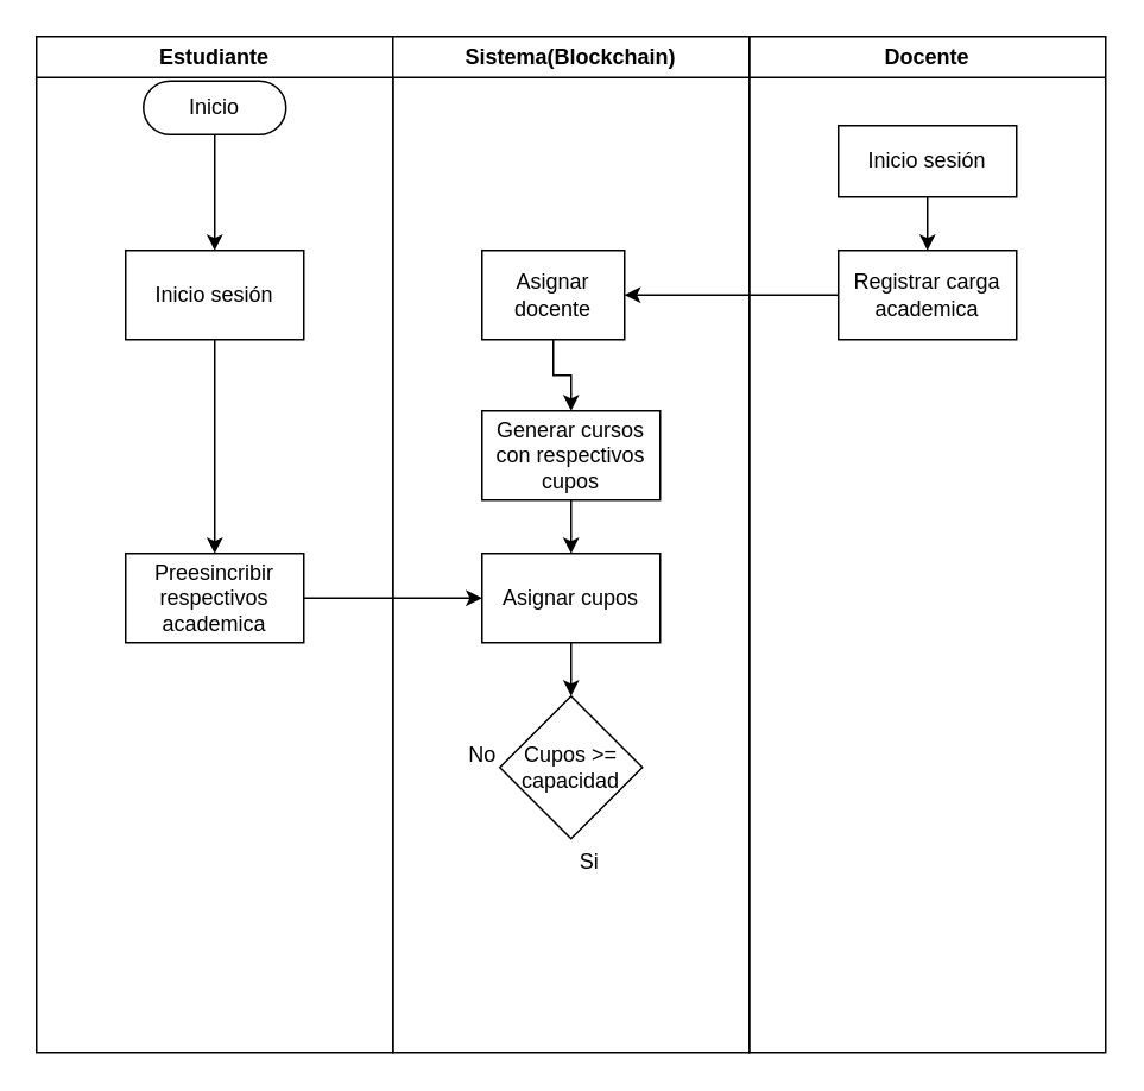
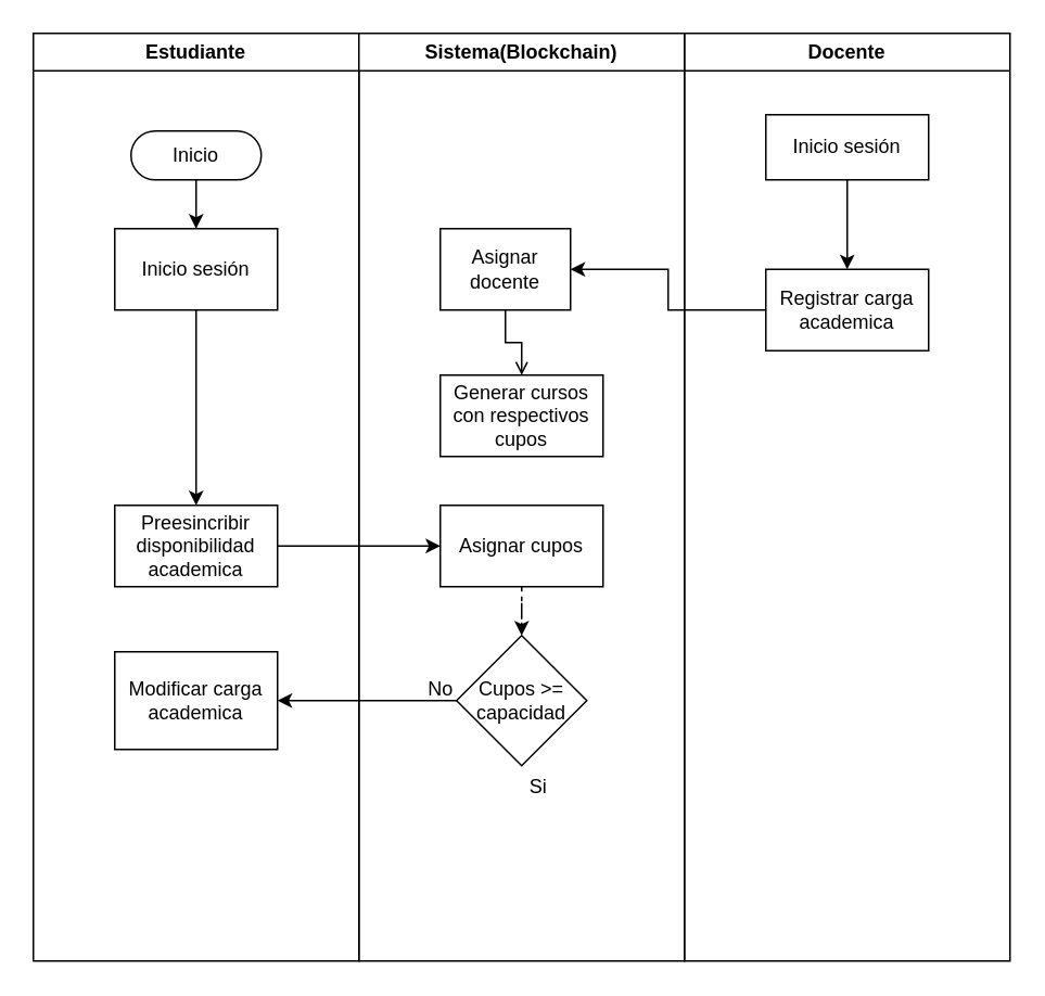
  <mxCell id="0" />
  <mxCell id="1" parent="0" />
  <mxCell id="2" value="Estudiante" style="swimlane;whiteSpace=wrap;html=1;" vertex="1" parent="1"><mxGeometry x="20" y="20" width="200" height="570" as="geometry" /></mxCell>
  <mxCell id="3" style="edgeStyle=orthogonalEdgeStyle;rounded=0;orthogonalLoop=1;jettySize=auto;html=1;exitX=0.5;exitY=0.5;exitDx=0;exitDy=15;exitPerimeter=0;entryX=0.5;entryY=0;entryDx=0;entryDy=0;" edge="1" parent="2" source="4" target="6"><mxGeometry relative="1" as="geometry" /></mxCell>
- <mxCell id="4" value="Inicio" style="html=1;dashed=0;whiteSpace=wrap;shape=mxgraph.dfd.start" vertex="1" parent="2"><mxGeometry x="60" y="25" width="80" height="30" as="geometry" /></mxCell>
+ <mxCell id="4" value="Inicio" style="html=1;dashed=0;whiteSpace=wrap;shape=mxgraph.dfd.start" vertex="1" parent="2"><mxGeometry x="60" y="60" width="80" height="30" as="geometry" /></mxCell>
  <mxCell id="5" style="edgeStyle=orthogonalEdgeStyle;rounded=0;orthogonalLoop=1;jettySize=auto;html=1;exitX=0.5;exitY=1;exitDx=0;exitDy=0;entryX=0.5;entryY=0;entryDx=0;entryDy=0;" edge="1" parent="2" source="6" target="7"><mxGeometry relative="1" as="geometry" /></mxCell>
  <mxCell id="6" value="Inicio sesión" style="html=1;dashed=0;whiteSpace=wrap;" vertex="1" parent="2"><mxGeometry x="50" y="120" width="100" height="50" as="geometry" /></mxCell>
- <mxCell id="7" value="Preesincribir respectivos academica" style="html=1;dashed=0;whiteSpace=wrap;" vertex="1" parent="2"><mxGeometry x="50" y="290" width="100" height="50" as="geometry" /></mxCell>
+ <mxCell id="7" value="Preesincribir disponibilidad academica" style="html=1;dashed=0;whiteSpace=wrap;" vertex="1" parent="2"><mxGeometry x="50" y="290" width="100" height="50" as="geometry" /></mxCell>
+ <mxCell id="8" value="Modificar carga academica" style="whiteSpace=wrap;html=1;dashed=0;" vertex="1" parent="2"><mxGeometry x="50" y="380" width="100" height="60" as="geometry" /></mxCell>
  <mxCell id="9" value="Docente" style="swimlane;whiteSpace=wrap;html=1;" vertex="1" parent="1"><mxGeometry x="420" y="20" width="200" height="570" as="geometry" /></mxCell>
  <mxCell id="10" style="edgeStyle=orthogonalEdgeStyle;rounded=0;orthogonalLoop=1;jettySize=auto;html=1;entryX=0.5;entryY=0;entryDx=0;entryDy=0;" edge="1" parent="9" source="11" target="12"><mxGeometry relative="1" as="geometry" /></mxCell>
  <mxCell id="11" value="Inicio sesión" style="html=1;dashed=0;whiteSpace=wrap;" vertex="1" parent="9"><mxGeometry x="50" y="50" width="100" height="40" as="geometry" /></mxCell>
- <mxCell id="12" value="Registrar carga academica" style="html=1;dashed=0;whiteSpace=wrap;" vertex="1" parent="9"><mxGeometry x="50" y="120" width="100" height="50" as="geometry" /></mxCell>
+ <mxCell id="12" value="Registrar carga academica" style="html=1;dashed=0;whiteSpace=wrap;" vertex="1" parent="9"><mxGeometry x="50" y="145" width="100" height="50" as="geometry" /></mxCell>
  <mxCell id="13" value="Sistema(Blockchain)" style="swimlane;whiteSpace=wrap;html=1;" vertex="1" parent="1"><mxGeometry x="220" y="20" width="200" height="570" as="geometry" /></mxCell>
- <mxCell id="14" style="edgeStyle=orthogonalEdgeStyle;rounded=0;orthogonalLoop=1;jettySize=auto;html=1;exitX=0.5;exitY=1;exitDx=0;exitDy=0;entryX=0.5;entryY=0;entryDx=0;entryDy=0;" edge="1" parent="13" source="15" target="17"><mxGeometry relative="1" as="geometry" /></mxCell>
  <mxCell id="15" value="Generar cursos con respectivos cupos" style="html=1;dashed=0;whiteSpace=wrap;" vertex="1" parent="13"><mxGeometry x="50" y="210" width="100" height="50" as="geometry" /></mxCell>
- <mxCell id="16" value="" style="edgeStyle=orthogonalEdgeStyle;rounded=0;orthogonalLoop=1;jettySize=auto;html=1;" edge="1" parent="13" source="17" target="18"><mxGeometry relative="1" as="geometry" /></mxCell>
+ <mxCell id="16" value="" style="edgeStyle=orthogonalEdgeStyle;rounded=0;orthogonalLoop=1;jettySize=auto;html=1;dashed=1;" edge="1" parent="13" source="17" target="18"><mxGeometry relative="1" as="geometry" /></mxCell>
  <mxCell id="17" value="Asignar cupos" style="html=1;dashed=0;whiteSpace=wrap;" vertex="1" parent="13"><mxGeometry x="50" y="290" width="100" height="50" as="geometry" /></mxCell>
  <mxCell id="18" value="Cupos &amp;gt;= capacidad" style="rhombus;whiteSpace=wrap;html=1;dashed=0;" vertex="1" parent="13"><mxGeometry x="60" y="370" width="80" height="80" as="geometry" /></mxCell>
  <mxCell id="19" value="Si" style="text;html=1;align=center;verticalAlign=middle;resizable=0;points=[];autosize=1;strokeColor=none;fillColor=none;" vertex="1" parent="13"><mxGeometry x="95" y="448" width="30" height="30" as="geometry" /></mxCell>
  <mxCell id="20" value="No" style="text;html=1;align=center;verticalAlign=middle;resizable=0;points=[];autosize=1;strokeColor=none;fillColor=none;" vertex="1" parent="13"><mxGeometry x="30" y="388" width="40" height="30" as="geometry" /></mxCell>
- <mxCell id="21" style="edgeStyle=orthogonalEdgeStyle;rounded=0;orthogonalLoop=1;jettySize=auto;html=1;exitX=0.5;exitY=1;exitDx=0;exitDy=0;entryX=0.5;entryY=0;entryDx=0;entryDy=0;" edge="1" parent="13" source="22" target="15"><mxGeometry relative="1" as="geometry" /></mxCell>
+ <mxCell id="21" style="edgeStyle=orthogonalEdgeStyle;rounded=0;orthogonalLoop=1;jettySize=auto;html=1;exitX=0.5;exitY=1;exitDx=0;exitDy=0;entryX=0.5;entryY=0;entryDx=0;entryDy=0;endArrow=open;" edge="1" parent="13" source="22" target="15"><mxGeometry relative="1" as="geometry" /></mxCell>
  <mxCell id="22" value="Asignar docente" style="html=1;dashed=0;whiteSpace=wrap;" vertex="1" parent="13"><mxGeometry x="50" y="120" width="80" height="50" as="geometry" /></mxCell>
  <mxCell id="23" style="edgeStyle=orthogonalEdgeStyle;rounded=0;orthogonalLoop=1;jettySize=auto;html=1;exitX=1;exitY=0.5;exitDx=0;exitDy=0;entryX=0;entryY=0.5;entryDx=0;entryDy=0;" edge="1" parent="1" source="7" target="17"><mxGeometry relative="1" as="geometry" /></mxCell>
+ <mxCell id="24" value="" style="edgeStyle=orthogonalEdgeStyle;rounded=0;orthogonalLoop=1;jettySize=auto;html=1;" edge="1" parent="1" source="18" target="8"><mxGeometry relative="1" as="geometry" /></mxCell>
  <mxCell id="25" style="edgeStyle=orthogonalEdgeStyle;rounded=0;orthogonalLoop=1;jettySize=auto;html=1;entryX=1;entryY=0.5;entryDx=0;entryDy=0;" edge="1" parent="1" source="12" target="22"><mxGeometry relative="1" as="geometry" /></mxCell>
